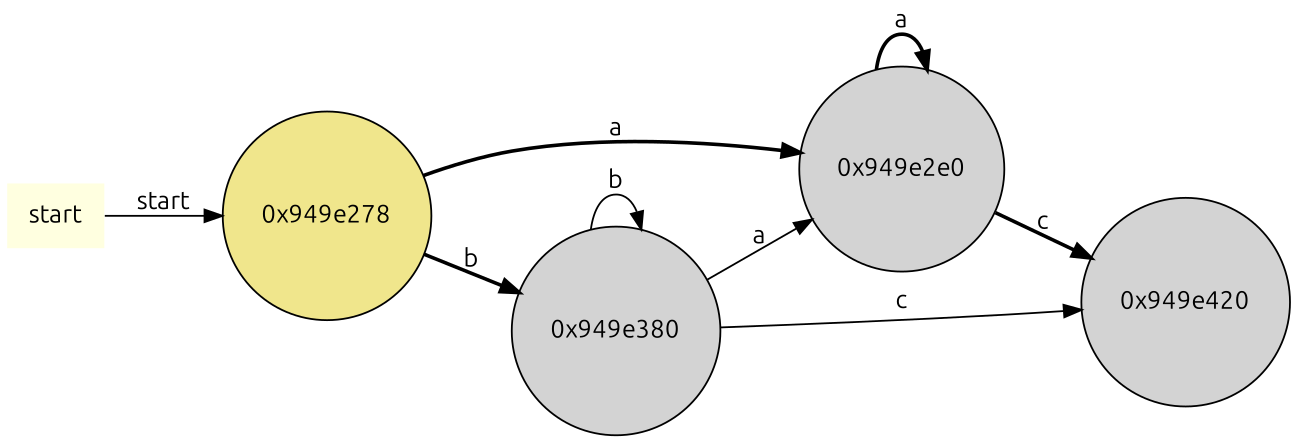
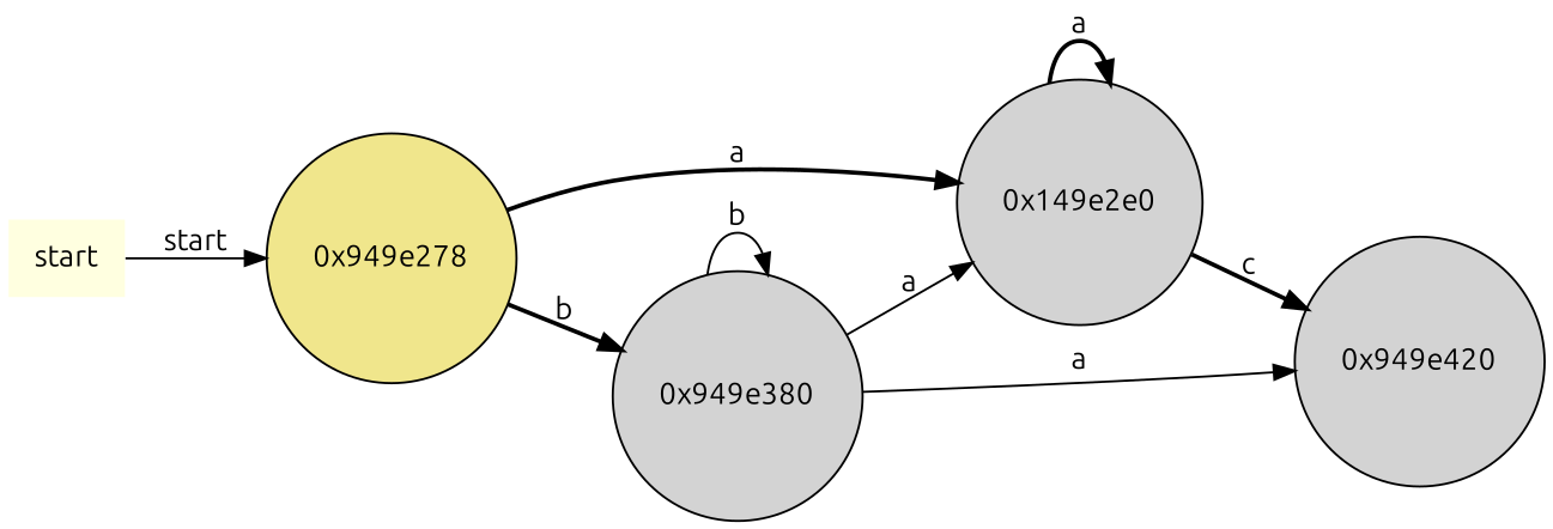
  digraph {
    fontname=Ubuntu
    rankdir=LR
    node [fillcolor=lightgrey fontname=Ubuntu shape=circle style=filled]
    edge [fontname=Ubuntu style=bold]
    n1 [fillcolor=khaki label="0x949e278"]
-   n2 [label="0x949e2e0"]
+   n2 [label="0x149e2e0"]
    n3 [label="0x949e380"]
    n4 [label="0x949e420"]
    start [fillcolor=lightyellow shape=none]
    n1 -> n2 [label=a]
    n1 -> n3 [label=b]
    n2 -> n2 [label=a]
    n2 -> n4 [label=c]
    n3 -> n2 [label=a style=solid]
    n3 -> n3 [label=b style=solid]
-   n3 -> n4 [label=c style=solid]
+   n3 -> n4 [label=a style=solid]
    start -> n1 [label=start style=solid]
  }
